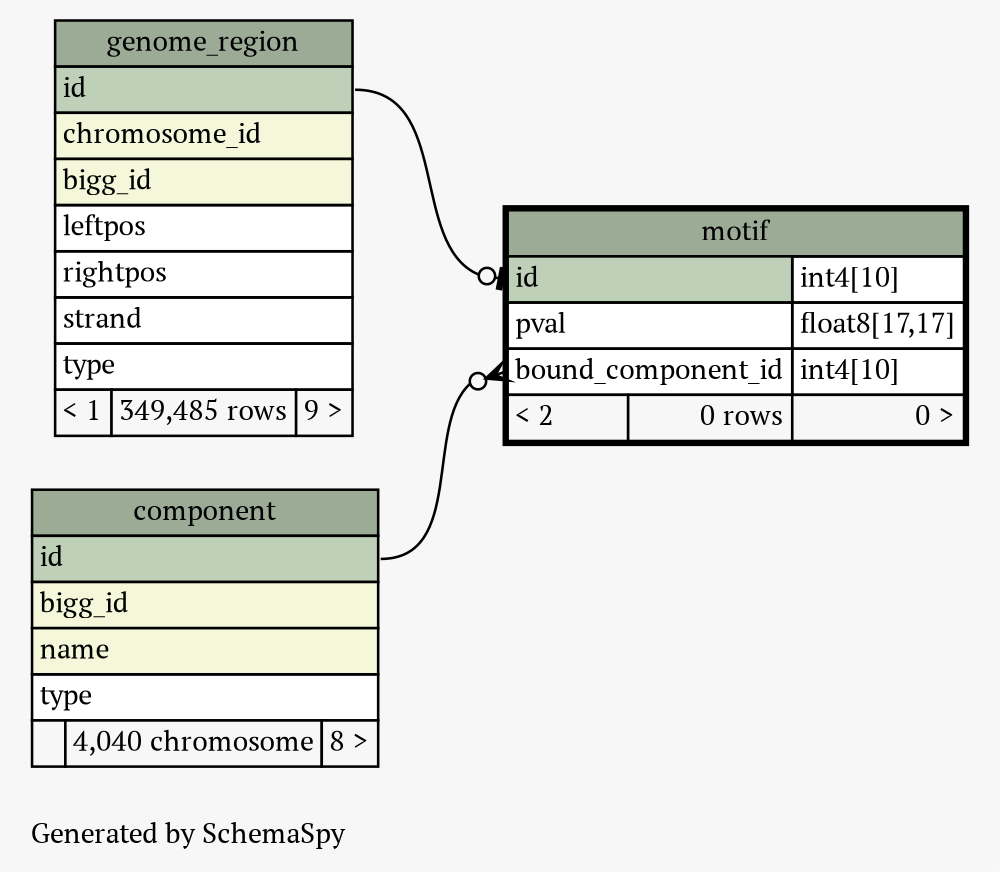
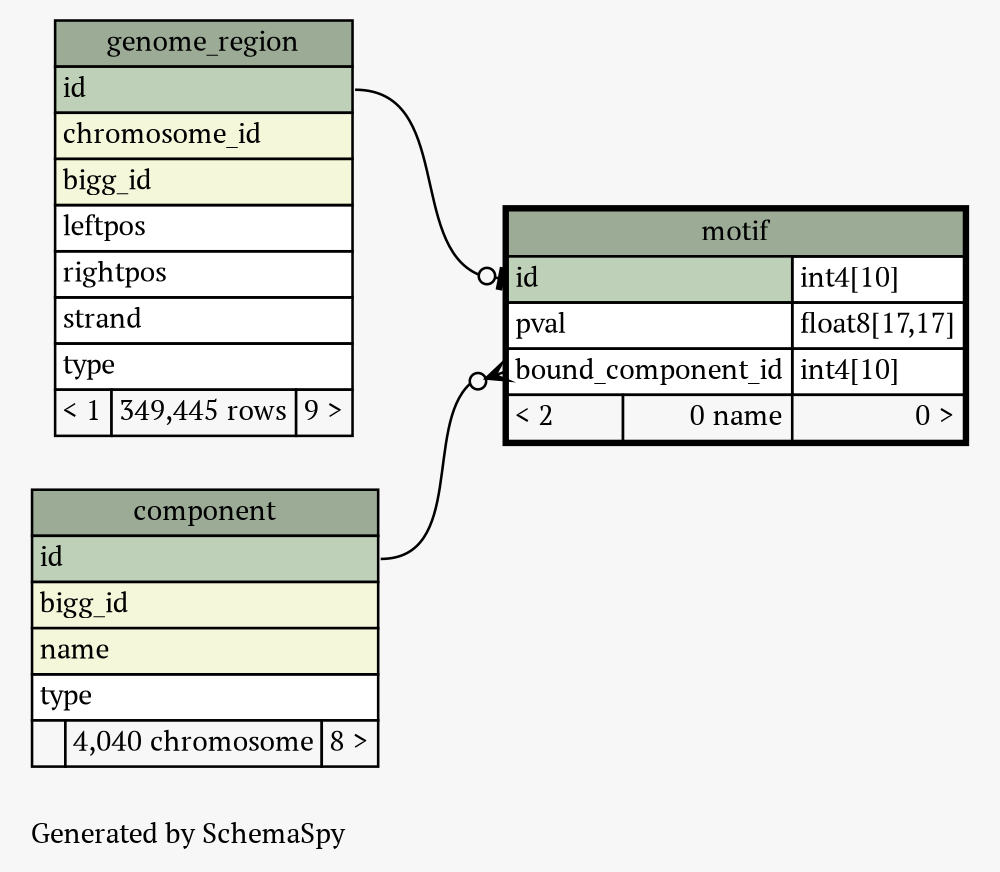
  digraph {
    bgcolor="#f7f7f7"
    fontname="PT Serif"
    fontsize=11
    label="\nGenerated by SchemaSpy"
    labeljust=l
    nodesep=0.18
    rankdir=RL
    ranksep=0.46
    node [fontname="PT Serif" fontsize=11 shape=plaintext]
    edge [arrowhead=none arrowsize=0.8 dir=back fontname="PT Serif" headport="id:e"]
-   n1 [label=<     <TABLE BORDER="2" CELLBORDER="1" CELLSPACING="0" BGCOLOR="#ffffff">       <TR><TD COLSPAN="3" BGCOLOR="#9bab96" ALIGN="CENTER">motif</TD></TR>       <TR><TD PORT="id" COLSPAN="2" BGCOLOR="#bed1b8" ALIGN="LEFT">id</TD><TD PORT="id.type" ALIGN="LEFT">int4[10]</TD></TR>       <TR><TD PORT="pval" COLSPAN="2" ALIGN="LEFT">pval</TD><TD PORT="pval.type" ALIGN="LEFT">float8[17,17]</TD></TR>       <TR><TD PORT="bound_component_id" COLSPAN="2" ALIGN="LEFT">bound_component_id</TD><TD PORT="bound_component_id.type" ALIGN="LEFT">int4[10]</TD></TR>       <TR><TD ALIGN="LEFT" BGCOLOR="#f7f7f7">&lt; 2</TD><TD ALIGN="RIGHT" BGCOLOR="#f7f7f7">0 rows</TD><TD ALIGN="RIGHT" BGCOLOR="#f7f7f7">0 &gt;</TD></TR>     </TABLE>>]
+   n1 [label=<     <TABLE BORDER="2" CELLBORDER="1" CELLSPACING="0" BGCOLOR="#ffffff">       <TR><TD COLSPAN="3" BGCOLOR="#9bab96" ALIGN="CENTER">motif</TD></TR>       <TR><TD PORT="id" COLSPAN="2" BGCOLOR="#bed1b8" ALIGN="LEFT">id</TD><TD PORT="id.type" ALIGN="LEFT">int4[10]</TD></TR>       <TR><TD PORT="pval" COLSPAN="2" ALIGN="LEFT">pval</TD><TD PORT="pval.type" ALIGN="LEFT">float8[17,17]</TD></TR>       <TR><TD PORT="bound_component_id" COLSPAN="2" ALIGN="LEFT">bound_component_id</TD><TD PORT="bound_component_id.type" ALIGN="LEFT">int4[10]</TD></TR>       <TR><TD ALIGN="LEFT" BGCOLOR="#f7f7f7">&lt; 2</TD><TD ALIGN="RIGHT" BGCOLOR="#f7f7f7">0 name</TD><TD ALIGN="RIGHT" BGCOLOR="#f7f7f7">0 &gt;</TD></TR>     </TABLE>>]
    n2 [label=<     <TABLE BORDER="0" CELLBORDER="1" CELLSPACING="0" BGCOLOR="#ffffff">       <TR><TD COLSPAN="3" BGCOLOR="#9bab96" ALIGN="CENTER">component</TD></TR>       <TR><TD PORT="id" COLSPAN="3" BGCOLOR="#bed1b8" ALIGN="LEFT">id</TD></TR>       <TR><TD PORT="bigg_id" COLSPAN="3" BGCOLOR="#f4f7da" ALIGN="LEFT">bigg_id</TD></TR>       <TR><TD PORT="name" COLSPAN="3" BGCOLOR="#f4f7da" ALIGN="LEFT">name</TD></TR>       <TR><TD PORT="type" COLSPAN="3" ALIGN="LEFT">type</TD></TR>       <TR><TD ALIGN="LEFT" BGCOLOR="#f7f7f7">  </TD><TD ALIGN="RIGHT" BGCOLOR="#f7f7f7">4,040 chromosome</TD><TD ALIGN="RIGHT" BGCOLOR="#f7f7f7">8 &gt;</TD></TR>     </TABLE>>]
-   n3 [label=<     <TABLE BORDER="0" CELLBORDER="1" CELLSPACING="0" BGCOLOR="#ffffff">       <TR><TD COLSPAN="3" BGCOLOR="#9bab96" ALIGN="CENTER">genome_region</TD></TR>       <TR><TD PORT="id" COLSPAN="3" BGCOLOR="#bed1b8" ALIGN="LEFT">id</TD></TR>       <TR><TD PORT="chromosome_id" COLSPAN="3" BGCOLOR="#f4f7da" ALIGN="LEFT">chromosome_id</TD></TR>       <TR><TD PORT="bigg_id" COLSPAN="3" BGCOLOR="#f4f7da" ALIGN="LEFT">bigg_id</TD></TR>       <TR><TD PORT="leftpos" COLSPAN="3" ALIGN="LEFT">leftpos</TD></TR>       <TR><TD PORT="rightpos" COLSPAN="3" ALIGN="LEFT">rightpos</TD></TR>       <TR><TD PORT="strand" COLSPAN="3" ALIGN="LEFT">strand</TD></TR>       <TR><TD PORT="type" COLSPAN="3" ALIGN="LEFT">type</TD></TR>       <TR><TD ALIGN="LEFT" BGCOLOR="#f7f7f7">&lt; 1</TD><TD ALIGN="RIGHT" BGCOLOR="#f7f7f7">349,485 rows</TD><TD ALIGN="RIGHT" BGCOLOR="#f7f7f7">9 &gt;</TD></TR>     </TABLE>>]
+   n3 [label=<     <TABLE BORDER="0" CELLBORDER="1" CELLSPACING="0" BGCOLOR="#ffffff">       <TR><TD COLSPAN="3" BGCOLOR="#9bab96" ALIGN="CENTER">genome_region</TD></TR>       <TR><TD PORT="id" COLSPAN="3" BGCOLOR="#bed1b8" ALIGN="LEFT">id</TD></TR>       <TR><TD PORT="chromosome_id" COLSPAN="3" BGCOLOR="#f4f7da" ALIGN="LEFT">chromosome_id</TD></TR>       <TR><TD PORT="bigg_id" COLSPAN="3" BGCOLOR="#f4f7da" ALIGN="LEFT">bigg_id</TD></TR>       <TR><TD PORT="leftpos" COLSPAN="3" ALIGN="LEFT">leftpos</TD></TR>       <TR><TD PORT="rightpos" COLSPAN="3" ALIGN="LEFT">rightpos</TD></TR>       <TR><TD PORT="strand" COLSPAN="3" ALIGN="LEFT">strand</TD></TR>       <TR><TD PORT="type" COLSPAN="3" ALIGN="LEFT">type</TD></TR>       <TR><TD ALIGN="LEFT" BGCOLOR="#f7f7f7">&lt; 1</TD><TD ALIGN="RIGHT" BGCOLOR="#f7f7f7">349,445 rows</TD><TD ALIGN="RIGHT" BGCOLOR="#f7f7f7">9 &gt;</TD></TR>     </TABLE>>]
    n1 -> n2 [arrowtail=crowodot tailport="bound_component_id:w"]
    n1 -> n3 [arrowtail=teeodot tailport="id:w"]
  }
